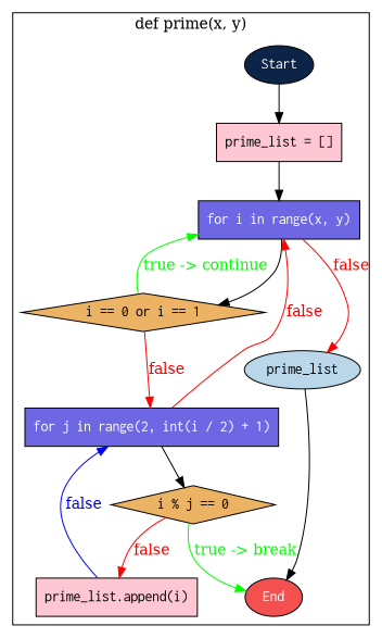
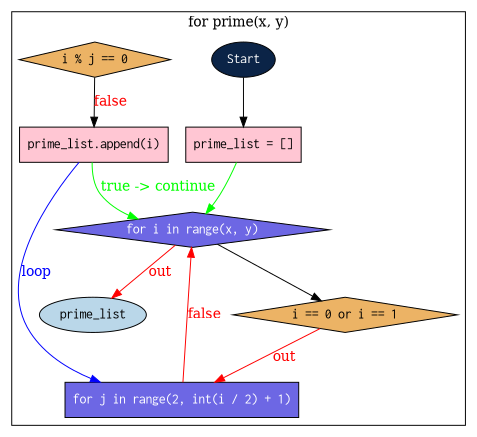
  digraph {
    bgcolor=white
    node [fillcolor="#FFC6D3" fontcolor=black fontname=courier shape=rect style=filled type=STATEMENT]
    edge [source="@current_to_next"]
    n1 [fillcolor="#0B2447" fontcolor=white label=Start shape=ellipse type=START]
    n2 [label="prime_list = []\n"]
-   n3 [fillcolor="#6D67E4" fontcolor=white label="for i in range(x, y)" type=LOOP]
+   n3 [fillcolor="#6D67E4" fontcolor=white label="for i in range(x, y)" shape=diamond type=LOOP]
    n4 [fillcolor="#ECB365" label="i == 0 or i == 1" shape=diamond type=CONDITIONS]
    n5 [fillcolor="#BAD7E9" label=prime_list shape=ellipse type=RETURN]
    n6 [fillcolor="#6D67E4" fontcolor=white label="for j in range(2, int(i / 2) + 1)" type=LOOP]
    n7 [fillcolor="#ECB365" label="i % j == 0" shape=diamond type=CONDITIONS]
    n8 [label="prime_list.append(i)\n"]
-   n9 [fillcolor="#F45050" fontcolor=white label=End shape=ellipse type=END]
    subgraph cluster_1 {
-     label="def prime(x, y)"
+     label="for prime(x, y)"
      n1
      n2
      n3
      n4
      n5
      n6
      n7
      n8
-     n9
    }
    n1 -> n2
-   n2 -> n3
+   n2 -> n3 [color=green]
    n3 -> n4 [source="@loop_to_next"]
-   n3 -> n5 [color=red fontcolor=red label=false source="@loop_to_next_sibling"]
-   n4 -> n3 [color=green fontcolor=green label="true -> continue" source="@continue_to_loop"]
-   n4 -> n6 [color=red fontcolor=red label=false source="@elif_to_else"]
-   n5 -> n9 [source="@return_to_end"]
+   n3 -> n5 [color=red fontcolor=red label=out source="@loop_to_next_sibling"]
+   n8 -> n3 [color=green fontcolor=green label="true -> continue" source="@continue_to_loop"]
+   n4 -> n6 [color=red fontcolor=red label=out source="@elif_to_else"]
    n6 -> n3 [color=red fontcolor=red label=false source="@loop_to_parent_else_loop"]
-   n6 -> n7 [source="@loop_to_next"]
-   n7 -> n8 [color=red fontcolor=red label=false source="@elif_to_else"]
-   n7 -> n9 [color=green fontcolor=green label="true -> break" source="@break_to_end_node"]
-   n8 -> n6 [color=blue fontcolor=blue label=false source="@last_to_loop"]
+   n7 -> n8 [color=black fontcolor=red label=false source="@elif_to_else"]
+   n8 -> n6 [color=blue fontcolor=blue label=loop source="@last_to_loop"]
  }
